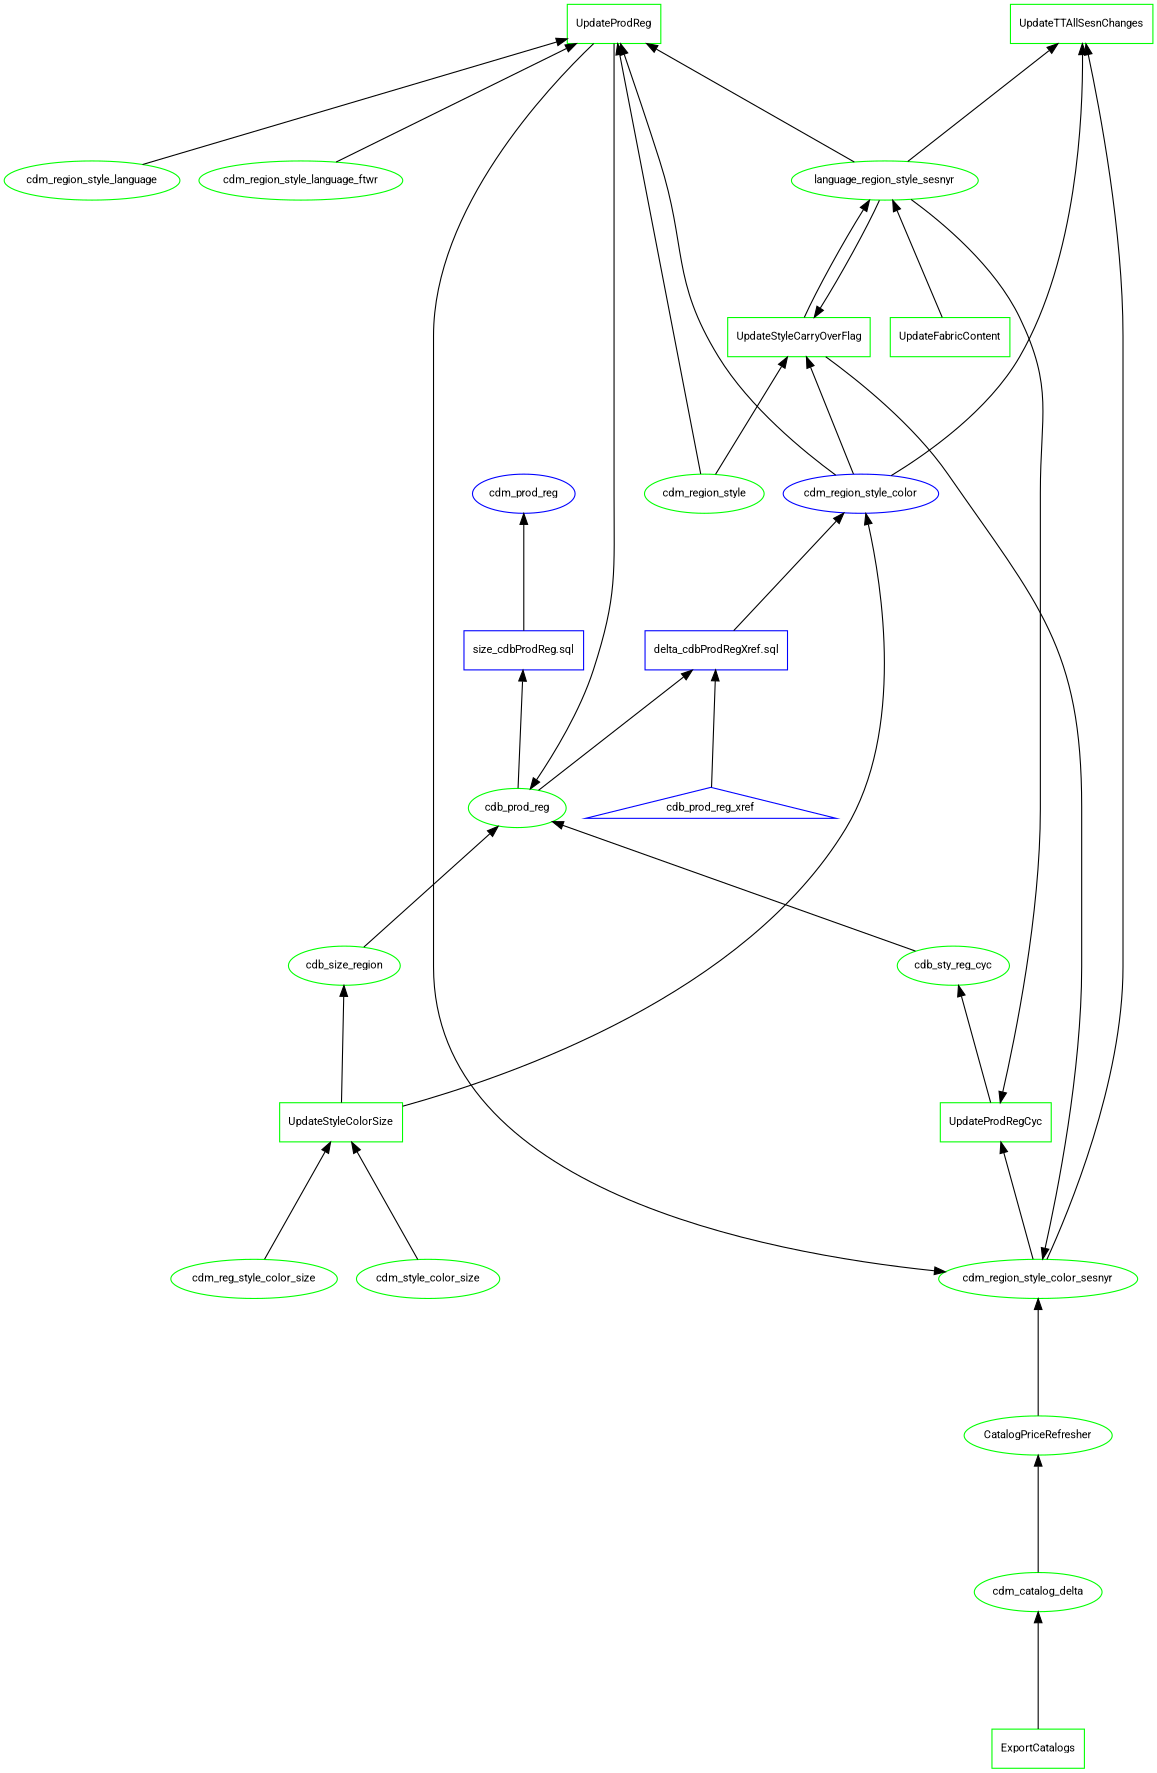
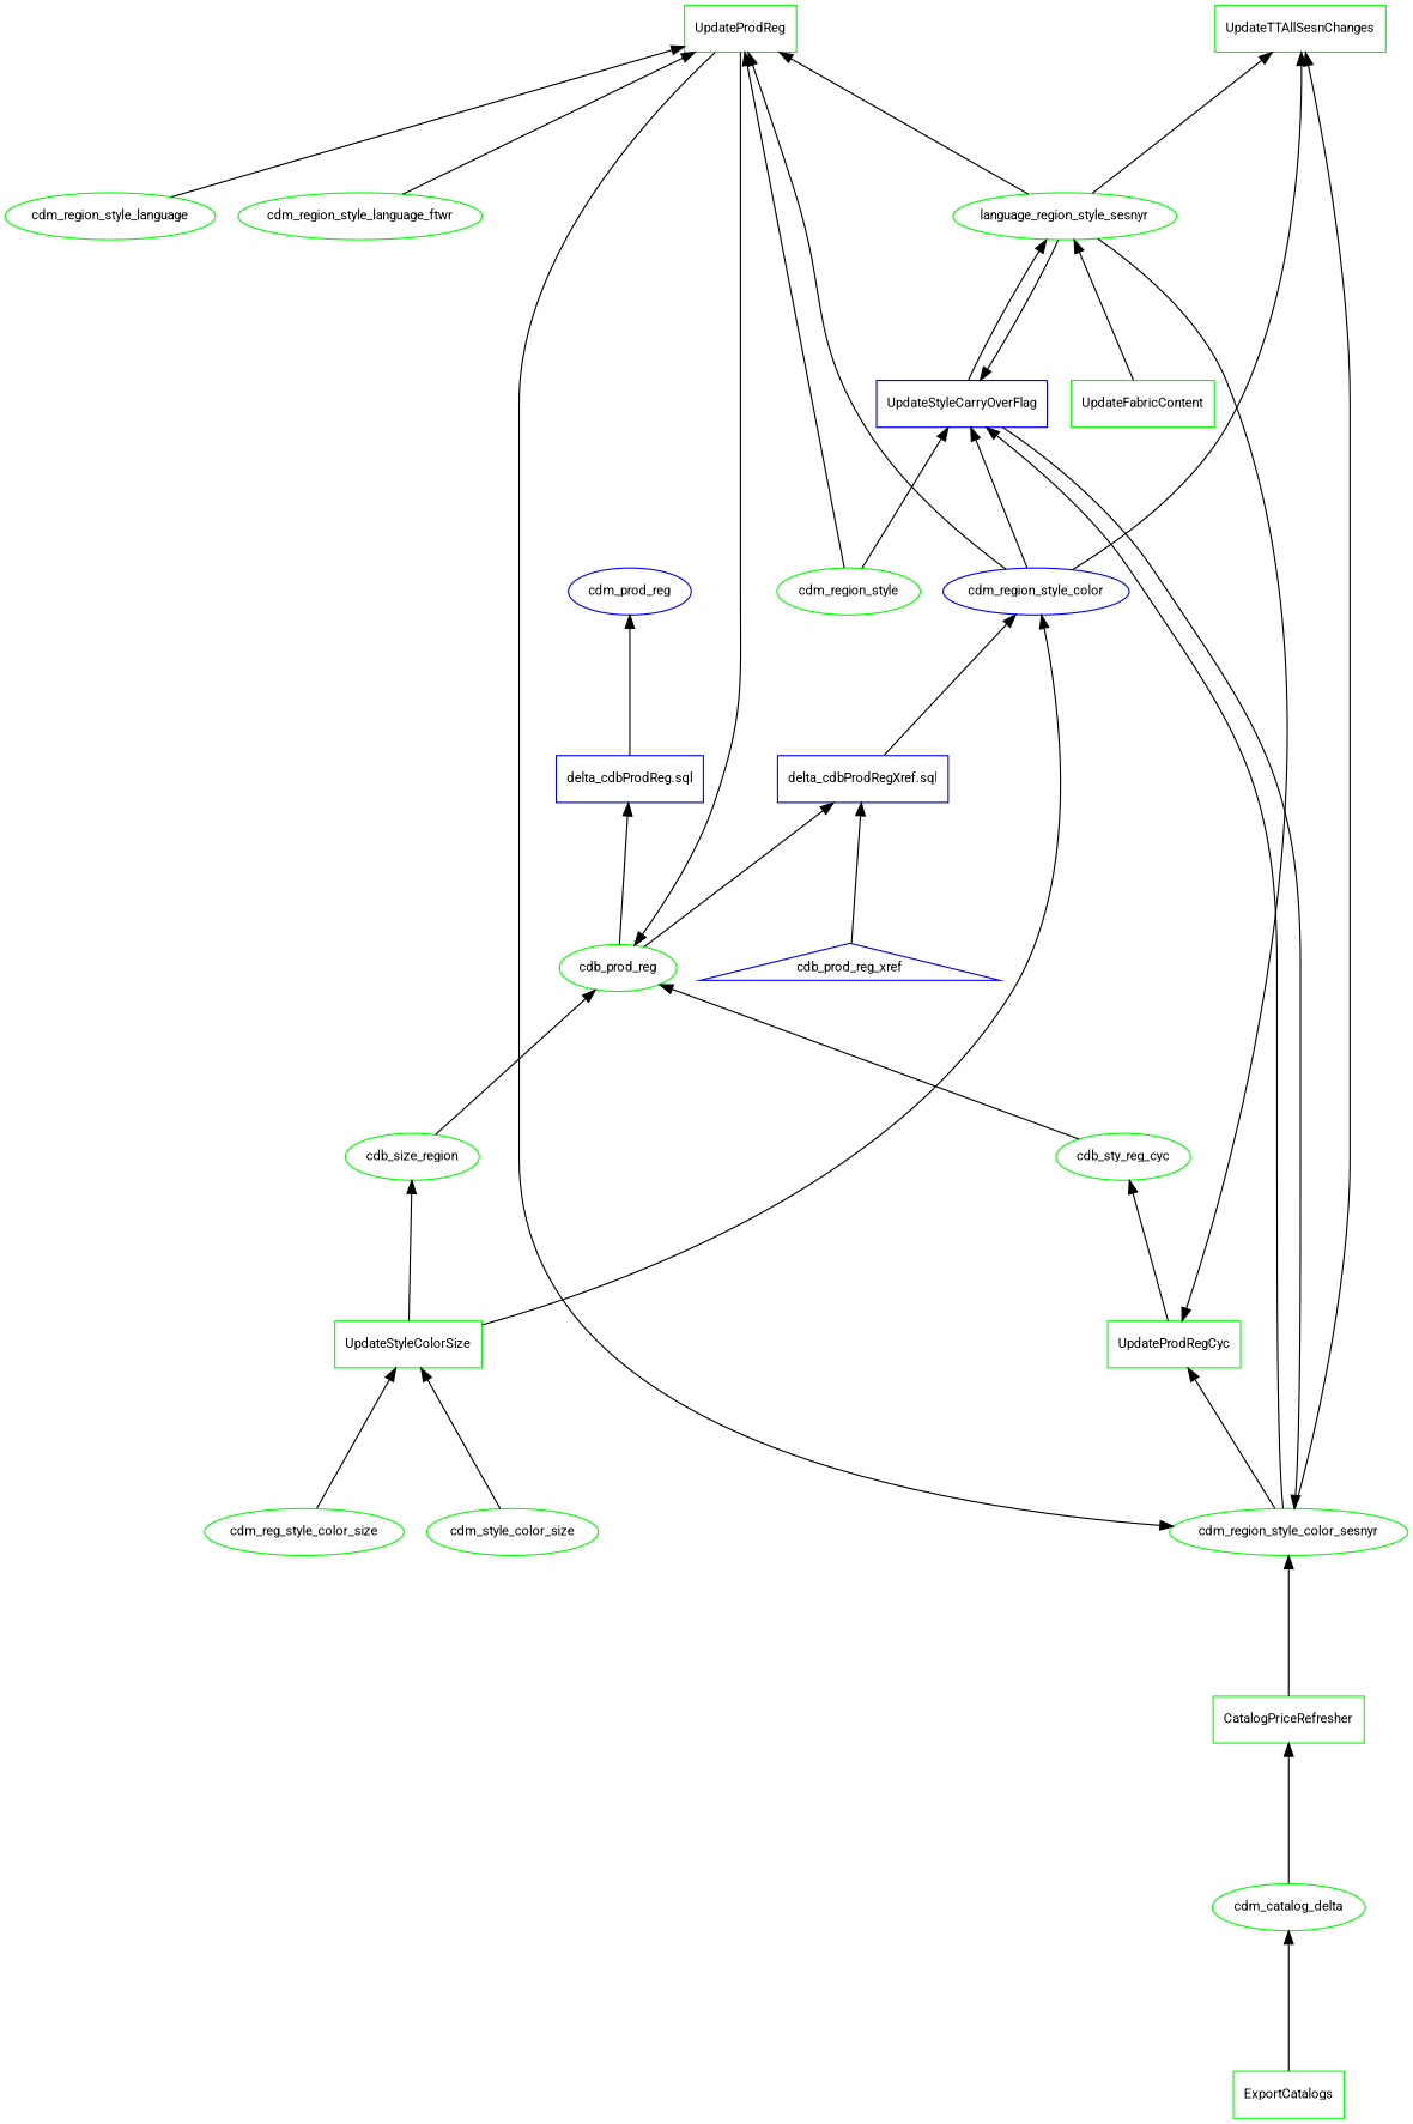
  digraph {
    concentrate=false
    fontname=Roboto
    rankdir=BT
    ranksep=1.5
    node [color=green fontname=Roboto fontsize=10 shape=ellipse]
    edge [fontname=Roboto fontsize=8]
-   n1 [label=CatalogPriceRefresher]
+   n1 [label=CatalogPriceRefresher shape=rectangle]
    n2 [label=cdm_region_style_color_sesnyr]
    n3 [label=UpdateProdRegCyc shape=rectangle]
-   n4 [label=UpdateStyleCarryOverFlag shape=rectangle]
+   n4 [color=blue label=UpdateStyleCarryOverFlag shape=rectangle]
    n5 [label=UpdateTTAllSesnChanges shape=rectangle]
    n6 [label=ExportCatalogs shape=rectangle]
    n7 [label=cdm_catalog_delta]
    n8 [label=UpdateFabricContent shape=rectangle]
    n9 [label=language_region_style_sesnyr]
    n10 [label=UpdateProdReg shape=rectangle]
    n11 [label=cdb_prod_reg]
-   n12 [color=blue label="size_cdbProdReg.sql" shape=rectangle]
+   n12 [color=blue label="delta_cdbProdReg.sql" shape=rectangle]
    n13 [color=blue label="delta_cdbProdRegXref.sql" shape=rectangle]
    n14 [label=cdb_sty_reg_cyc]
    n15 [label=UpdateStyleColorSize shape=rectangle]
    n16 [label=cdb_size_region]
    n17 [color=blue label=cdm_region_style_color]
    n18 [label=cdm_style_color_size]
    n19 [color=blue label=cdm_prod_reg]
    n20 [color=blue label=cdb_prod_reg_xref shape=triangle]
    n21 [label=cdm_reg_style_color_size]
    n22 [label=cdm_region_style]
    n23 [label=cdm_region_style_language]
    n24 [label=cdm_region_style_language_ftwr]
    n1 -> n2
    n2 -> n3
+   n2 -> n4
    n2 -> n5
    n3 -> n14
    n4 -> n2
    n4 -> n9
    n6 -> n7
    n7 -> n1
    n8 -> n9
    n9 -> n3
    n9 -> n4
    n9 -> n5
    n9 -> n10
    n10 -> n2
    n10 -> n11
    n11 -> n12
    n11 -> n13
    n12 -> n19
    n13 -> n17
    n14 -> n11
    n15 -> n16
    n15 -> n17
    n16 -> n11
    n17 -> n4
    n17 -> n5
    n17 -> n10
    n18 -> n15
    n20 -> n13
    n21 -> n15
    n22 -> n4
    n22 -> n10
    n23 -> n10
    n24 -> n10
  }
